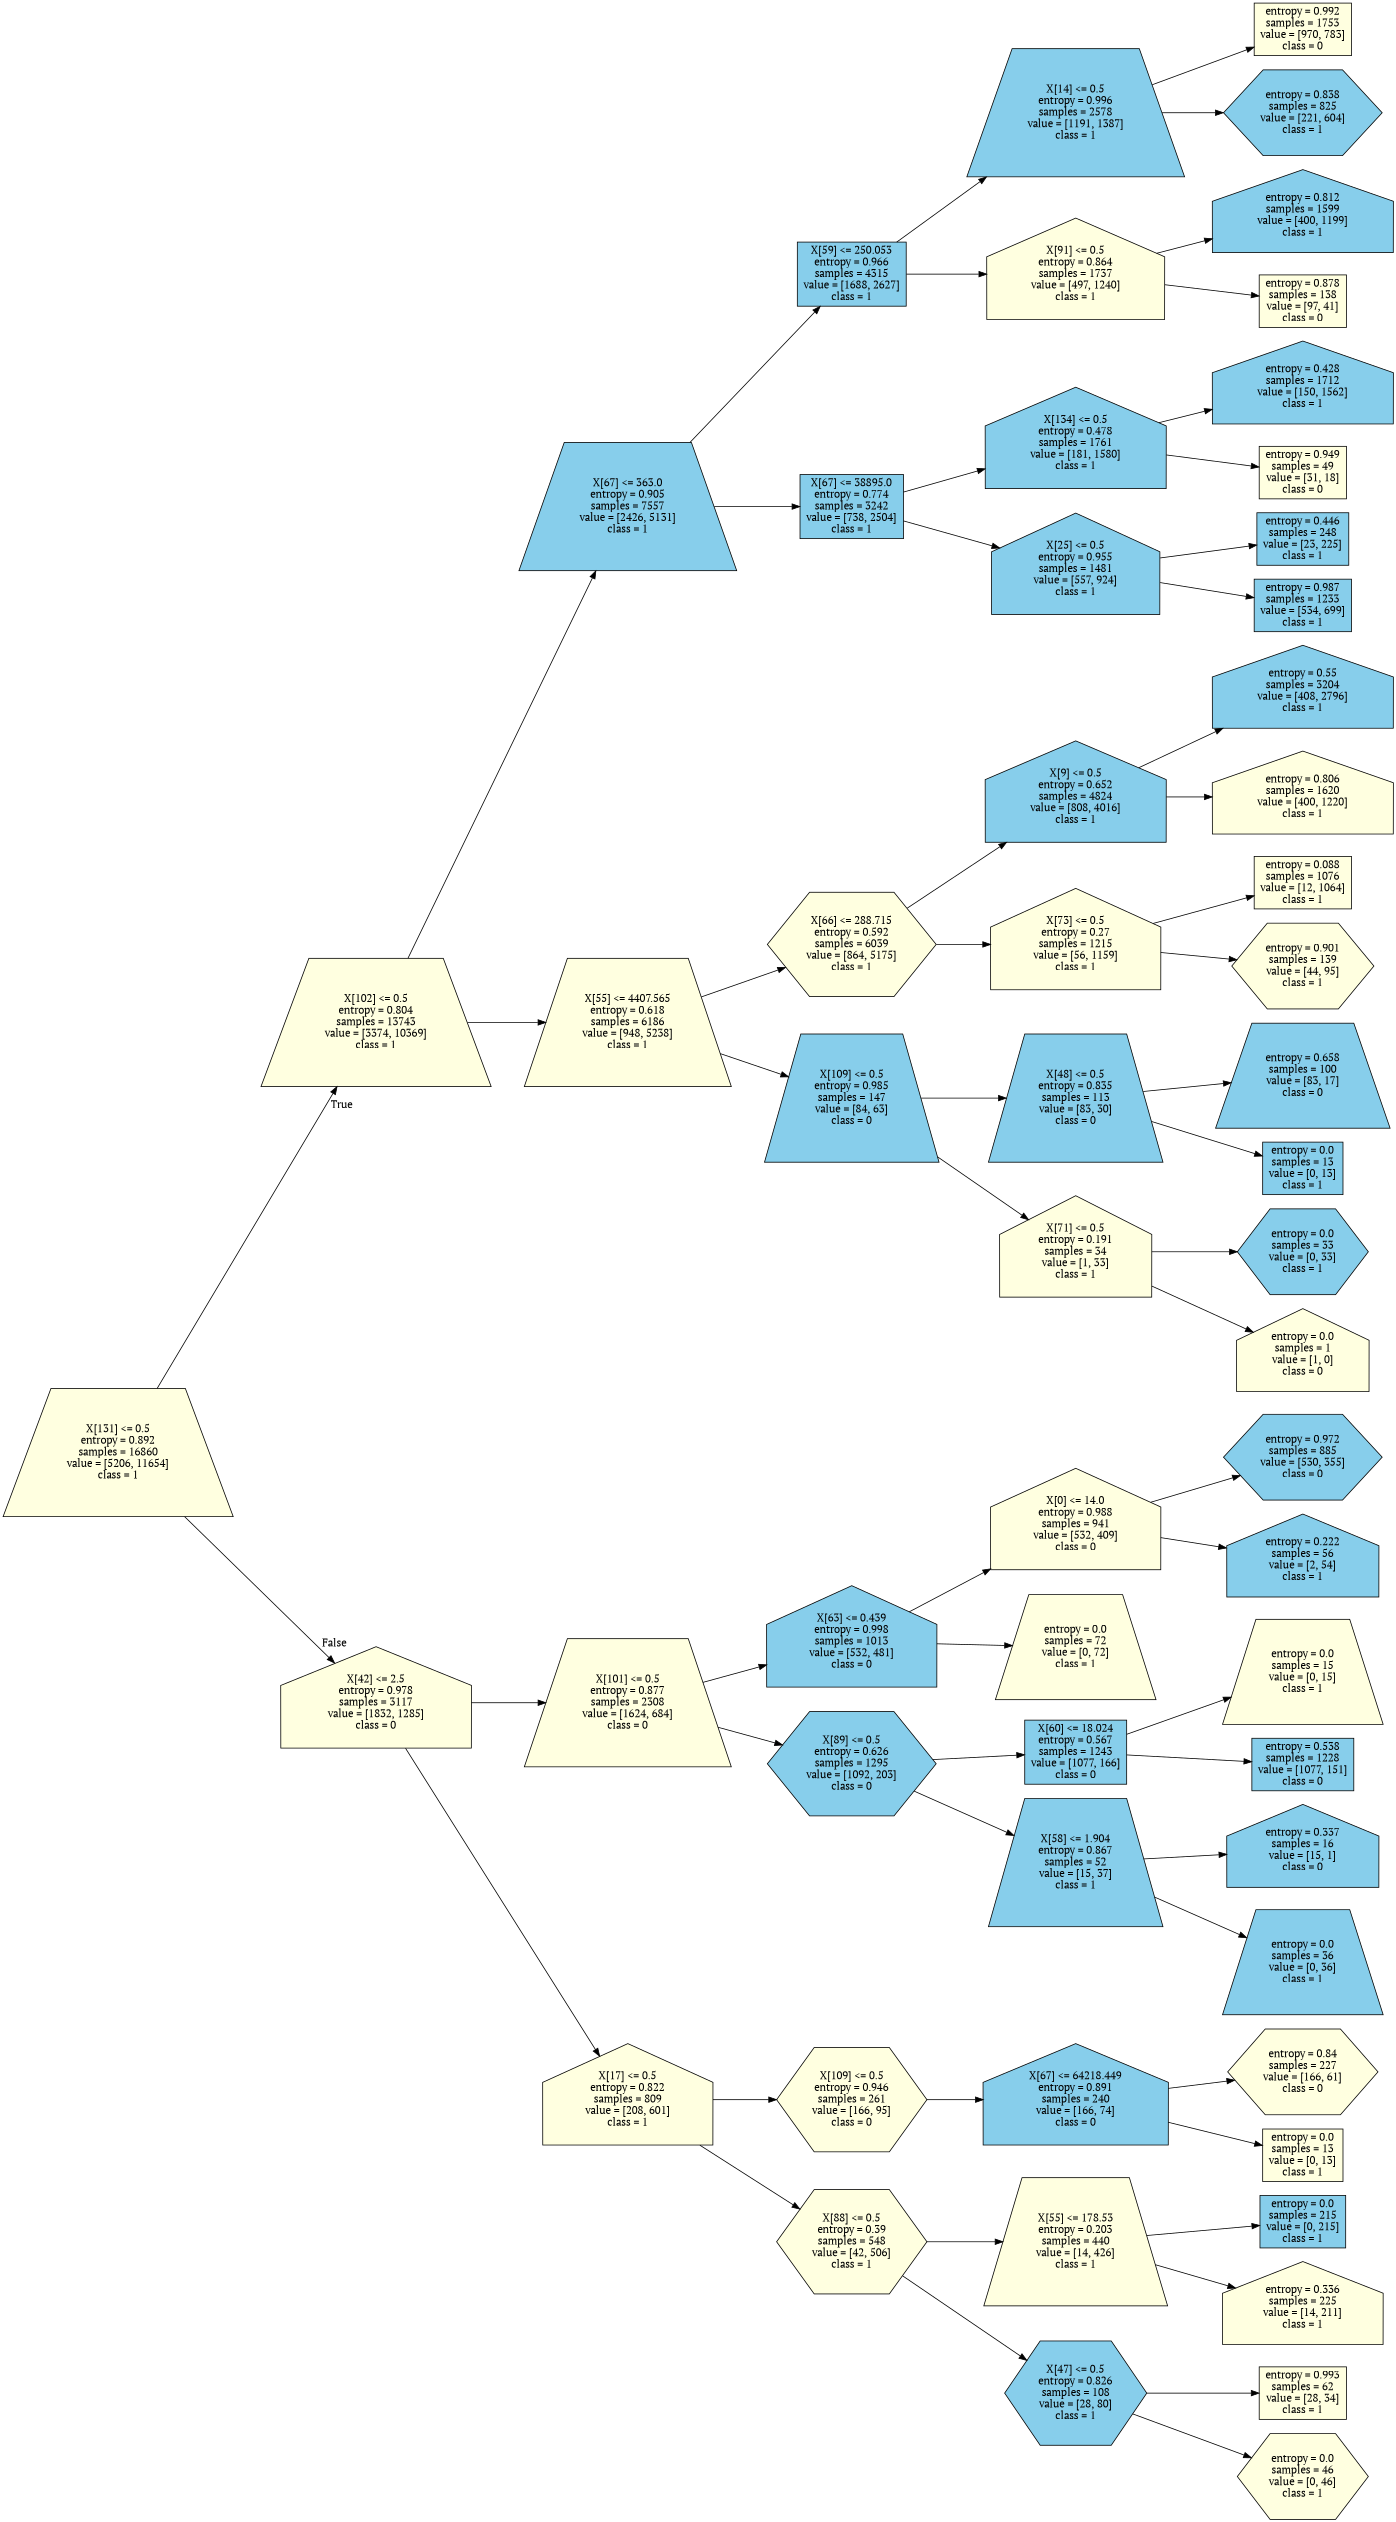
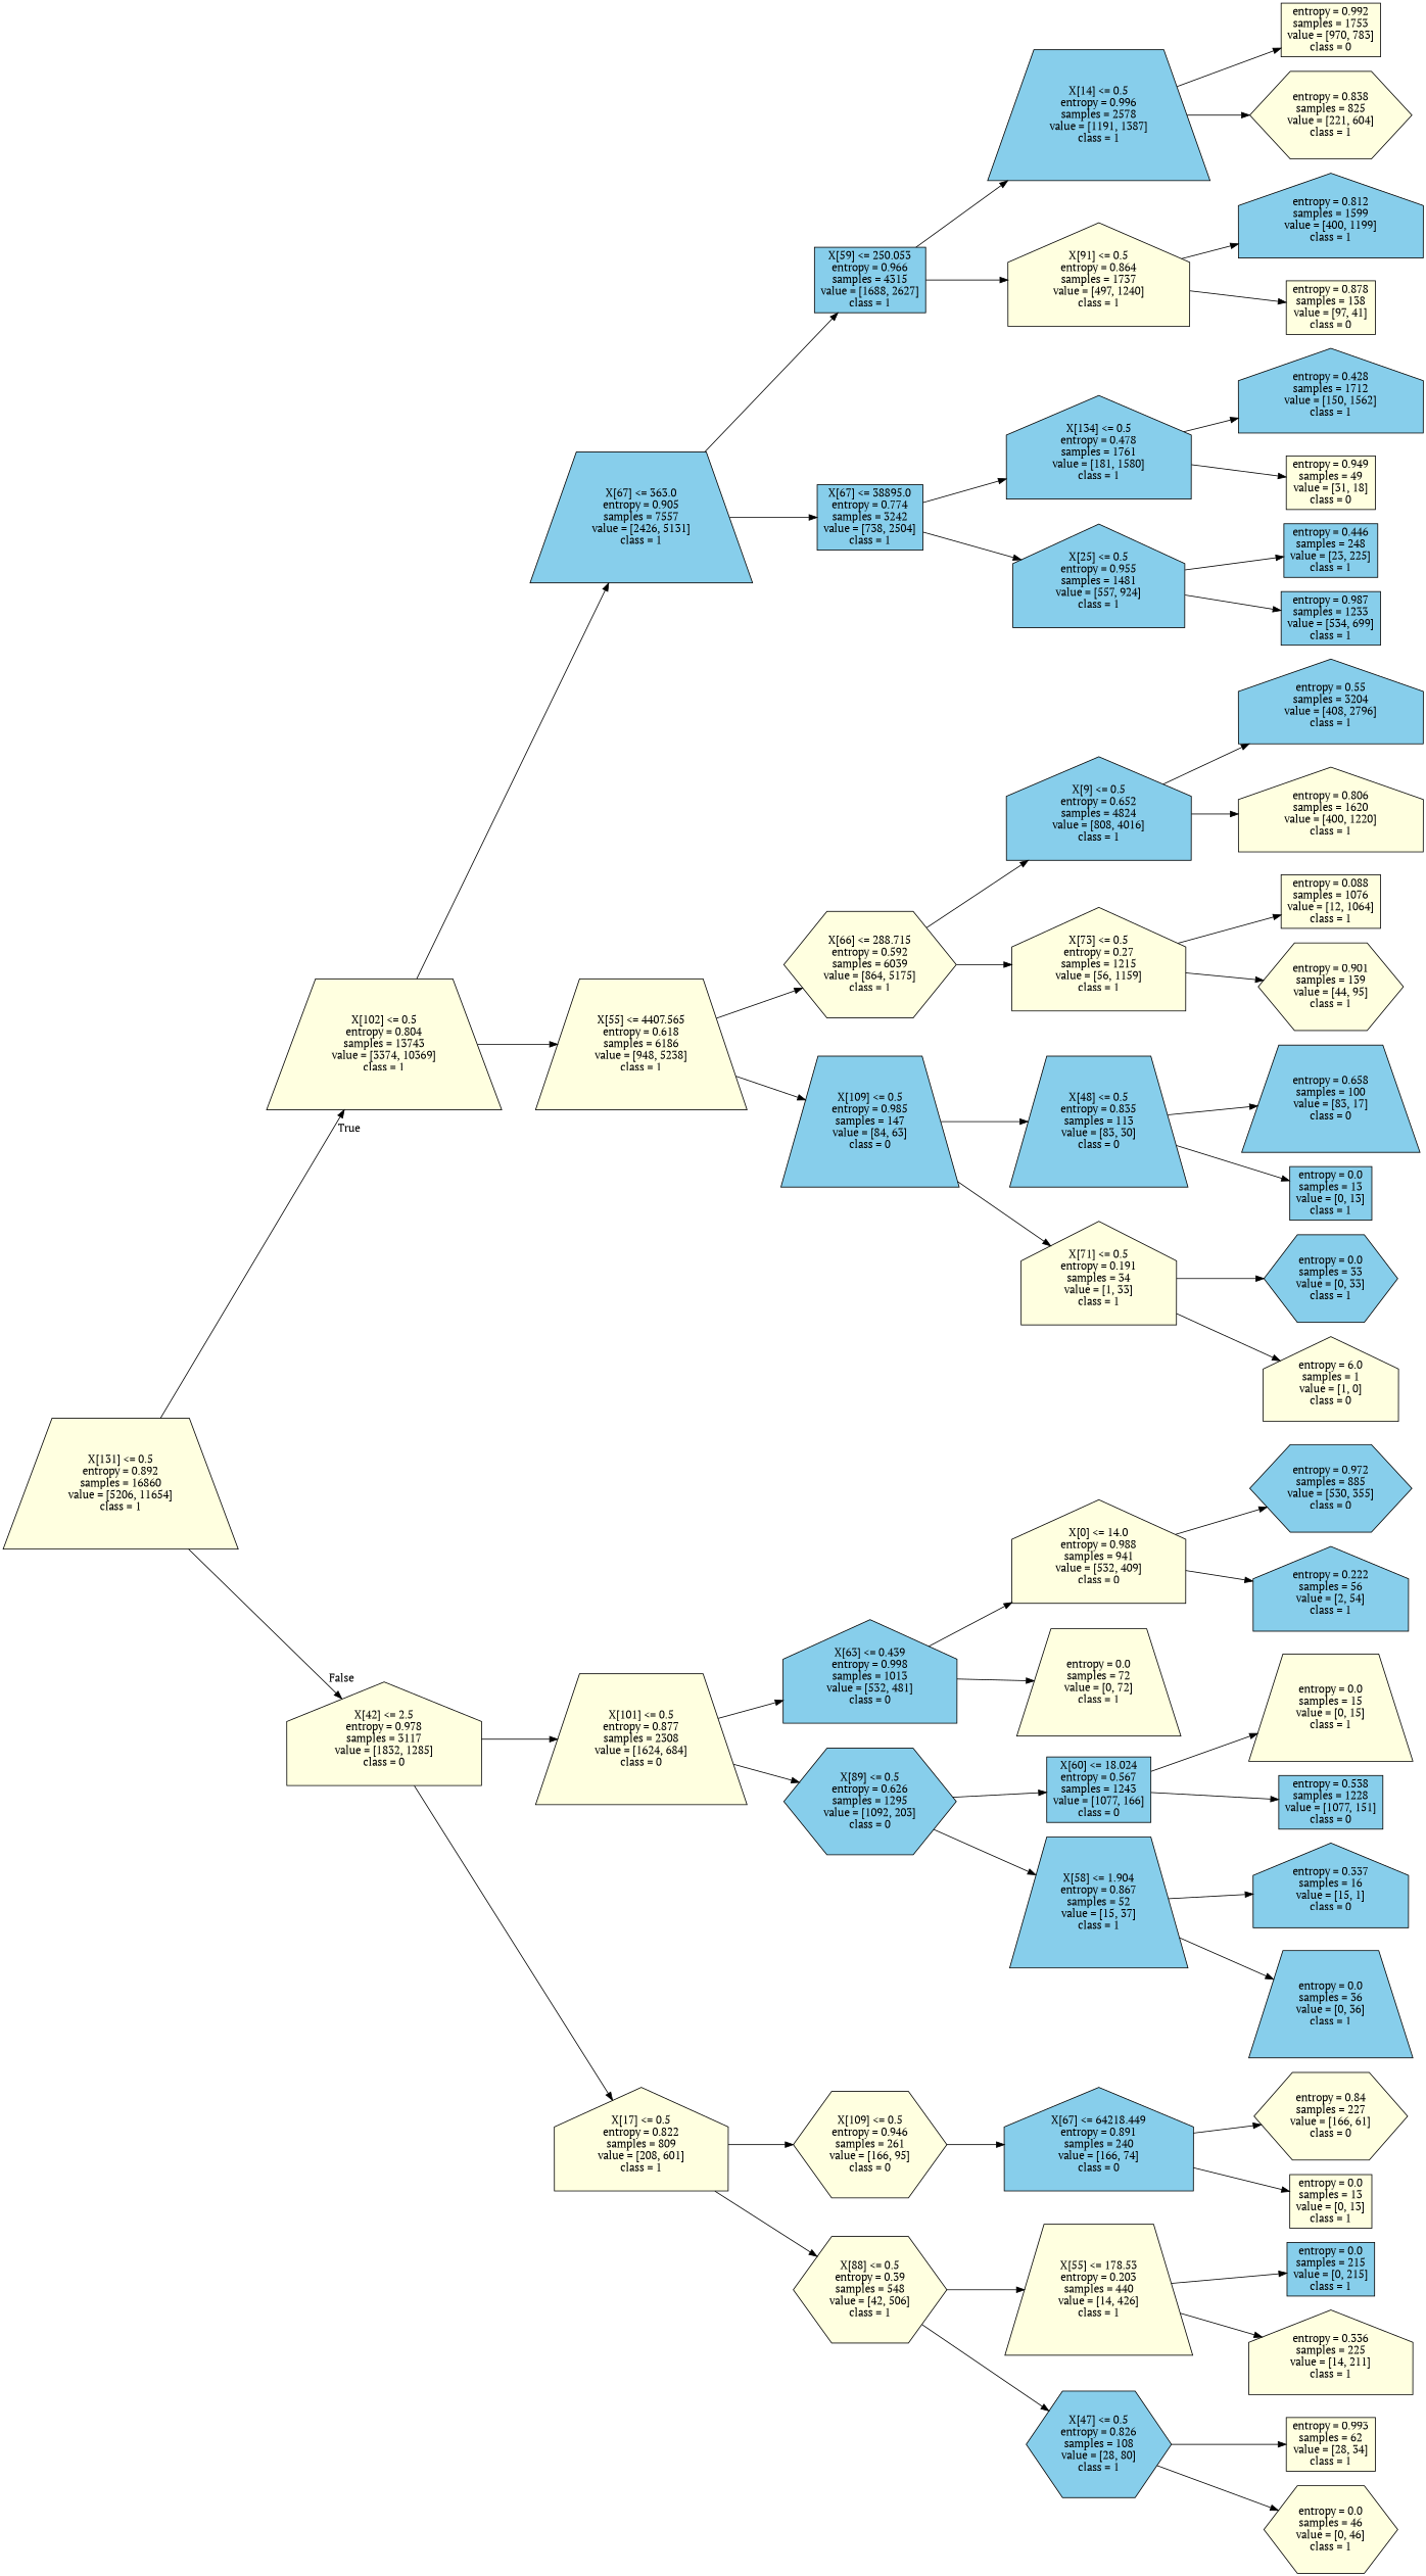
  digraph {
    fontname="PT Serif"
    rankdir=LR
    node [fillcolor=skyblue fontname="PT Serif" shape=house style=filled]
    edge [fontname="PT Serif"]
    n1 [fillcolor=lightyellow label="X[131] <= 0.5\nentropy = 0.892\nsamples = 16860\nvalue = [5206, 11654]\nclass = 1" shape=trapezium]
    n2 [fillcolor=lightyellow label="X[102] <= 0.5\nentropy = 0.804\nsamples = 13743\nvalue = [3374, 10369]\nclass = 1" shape=trapezium]
    n3 [fillcolor=lightyellow label="X[42] <= 2.5\nentropy = 0.978\nsamples = 3117\nvalue = [1832, 1285]\nclass = 0"]
    n4 [label="X[67] <= 363.0\nentropy = 0.905\nsamples = 7557\nvalue = [2426, 5131]\nclass = 1" shape=trapezium]
    n5 [fillcolor=lightyellow label="X[55] <= 4407.565\nentropy = 0.618\nsamples = 6186\nvalue = [948, 5238]\nclass = 1" shape=trapezium]
    n6 [fillcolor=lightyellow label="X[101] <= 0.5\nentropy = 0.877\nsamples = 2308\nvalue = [1624, 684]\nclass = 0" shape=trapezium]
    n7 [fillcolor=lightyellow label="X[17] <= 0.5\nentropy = 0.822\nsamples = 809\nvalue = [208, 601]\nclass = 1"]
    n8 [label="X[59] <= 250.053\nentropy = 0.966\nsamples = 4315\nvalue = [1688, 2627]\nclass = 1" shape=box]
    n9 [label="X[67] <= 38895.0\nentropy = 0.774\nsamples = 3242\nvalue = [738, 2504]\nclass = 1" shape=box]
    n10 [fillcolor=lightyellow label="X[66] <= 288.715\nentropy = 0.592\nsamples = 6039\nvalue = [864, 5175]\nclass = 1" shape=hexagon]
    n11 [label="X[109] <= 0.5\nentropy = 0.985\nsamples = 147\nvalue = [84, 63]\nclass = 0" shape=trapezium]
    n12 [label="X[14] <= 0.5\nentropy = 0.996\nsamples = 2578\nvalue = [1191, 1387]\nclass = 1" shape=trapezium]
    n13 [fillcolor=lightyellow label="X[91] <= 0.5\nentropy = 0.864\nsamples = 1737\nvalue = [497, 1240]\nclass = 1"]
    n14 [label="X[134] <= 0.5\nentropy = 0.478\nsamples = 1761\nvalue = [181, 1580]\nclass = 1"]
    n15 [label="X[25] <= 0.5\nentropy = 0.955\nsamples = 1481\nvalue = [557, 924]\nclass = 1"]
    n16 [fillcolor=lightyellow label="entropy = 0.992\nsamples = 1753\nvalue = [970, 783]\nclass = 0" shape=box]
-   n17 [label="entropy = 0.838\nsamples = 825\nvalue = [221, 604]\nclass = 1" shape=hexagon]
+   n17 [fillcolor=lightyellow label="entropy = 0.838\nsamples = 825\nvalue = [221, 604]\nclass = 1" shape=hexagon]
    n18 [label="entropy = 0.812\nsamples = 1599\nvalue = [400, 1199]\nclass = 1"]
    n19 [fillcolor=lightyellow label="entropy = 0.878\nsamples = 138\nvalue = [97, 41]\nclass = 0" shape=box]
    n20 [label="entropy = 0.428\nsamples = 1712\nvalue = [150, 1562]\nclass = 1"]
    n21 [fillcolor=lightyellow label="entropy = 0.949\nsamples = 49\nvalue = [31, 18]\nclass = 0" shape=box]
    n22 [label="entropy = 0.446\nsamples = 248\nvalue = [23, 225]\nclass = 1" shape=box]
    n23 [label="entropy = 0.987\nsamples = 1233\nvalue = [534, 699]\nclass = 1" shape=box]
    n24 [label="X[9] <= 0.5\nentropy = 0.652\nsamples = 4824\nvalue = [808, 4016]\nclass = 1"]
    n25 [fillcolor=lightyellow label="X[73] <= 0.5\nentropy = 0.27\nsamples = 1215\nvalue = [56, 1159]\nclass = 1"]
    n26 [label="X[48] <= 0.5\nentropy = 0.835\nsamples = 113\nvalue = [83, 30]\nclass = 0" shape=trapezium]
    n27 [fillcolor=lightyellow label="X[71] <= 0.5\nentropy = 0.191\nsamples = 34\nvalue = [1, 33]\nclass = 1"]
    n28 [label="entropy = 0.55\nsamples = 3204\nvalue = [408, 2796]\nclass = 1"]
    n29 [fillcolor=lightyellow label="entropy = 0.806\nsamples = 1620\nvalue = [400, 1220]\nclass = 1"]
    n30 [fillcolor=lightyellow label="entropy = 0.088\nsamples = 1076\nvalue = [12, 1064]\nclass = 1" shape=box]
    n31 [fillcolor=lightyellow label="entropy = 0.901\nsamples = 139\nvalue = [44, 95]\nclass = 1" shape=hexagon]
    n32 [label="entropy = 0.658\nsamples = 100\nvalue = [83, 17]\nclass = 0" shape=trapezium]
    n33 [label="entropy = 0.0\nsamples = 13\nvalue = [0, 13]\nclass = 1" shape=box]
    n34 [label="entropy = 0.0\nsamples = 33\nvalue = [0, 33]\nclass = 1" shape=hexagon]
-   n35 [fillcolor=lightyellow label="entropy = 0.0\nsamples = 1\nvalue = [1, 0]\nclass = 0"]
+   n35 [fillcolor=lightyellow label="entropy = 6.0\nsamples = 1\nvalue = [1, 0]\nclass = 0"]
    n36 [label="X[63] <= 0.439\nentropy = 0.998\nsamples = 1013\nvalue = [532, 481]\nclass = 0"]
    n37 [label="X[89] <= 0.5\nentropy = 0.626\nsamples = 1295\nvalue = [1092, 203]\nclass = 0" shape=hexagon]
    n38 [fillcolor=lightyellow label="X[109] <= 0.5\nentropy = 0.946\nsamples = 261\nvalue = [166, 95]\nclass = 0" shape=hexagon]
    n39 [fillcolor=lightyellow label="X[88] <= 0.5\nentropy = 0.39\nsamples = 548\nvalue = [42, 506]\nclass = 1" shape=hexagon]
    n40 [fillcolor=lightyellow label="X[0] <= 14.0\nentropy = 0.988\nsamples = 941\nvalue = [532, 409]\nclass = 0"]
    n41 [fillcolor=lightyellow label="entropy = 0.0\nsamples = 72\nvalue = [0, 72]\nclass = 1" shape=trapezium]
    n42 [label="X[60] <= 18.024\nentropy = 0.567\nsamples = 1243\nvalue = [1077, 166]\nclass = 0" shape=box]
    n43 [label="X[58] <= 1.904\nentropy = 0.867\nsamples = 52\nvalue = [15, 37]\nclass = 1" shape=trapezium]
    n44 [label="entropy = 0.972\nsamples = 885\nvalue = [530, 355]\nclass = 0" shape=hexagon]
    n45 [label="entropy = 0.222\nsamples = 56\nvalue = [2, 54]\nclass = 1"]
    n46 [fillcolor=lightyellow label="entropy = 0.0\nsamples = 15\nvalue = [0, 15]\nclass = 1" shape=trapezium]
    n47 [label="entropy = 0.538\nsamples = 1228\nvalue = [1077, 151]\nclass = 0" shape=box]
    n48 [label="entropy = 0.337\nsamples = 16\nvalue = [15, 1]\nclass = 0"]
    n49 [label="entropy = 0.0\nsamples = 36\nvalue = [0, 36]\nclass = 1" shape=trapezium]
    n50 [label="X[67] <= 64218.449\nentropy = 0.891\nsamples = 240\nvalue = [166, 74]\nclass = 0"]
    n51 [fillcolor=lightyellow label="X[55] <= 178.53\nentropy = 0.203\nsamples = 440\nvalue = [14, 426]\nclass = 1" shape=trapezium]
    n52 [label="X[47] <= 0.5\nentropy = 0.826\nsamples = 108\nvalue = [28, 80]\nclass = 1" shape=hexagon]
    n53 [fillcolor=lightyellow label="entropy = 0.84\nsamples = 227\nvalue = [166, 61]\nclass = 0" shape=hexagon]
    n54 [fillcolor=lightyellow label="entropy = 0.0\nsamples = 13\nvalue = [0, 13]\nclass = 1" shape=box]
    n55 [label="entropy = 0.0\nsamples = 215\nvalue = [0, 215]\nclass = 1" shape=box]
    n56 [fillcolor=lightyellow label="entropy = 0.336\nsamples = 225\nvalue = [14, 211]\nclass = 1"]
    n57 [fillcolor=lightyellow label="entropy = 0.993\nsamples = 62\nvalue = [28, 34]\nclass = 1" shape=box]
    n58 [fillcolor=lightyellow label="entropy = 0.0\nsamples = 46\nvalue = [0, 46]\nclass = 1" shape=hexagon]
    n1 -> n2 [headlabel=True labelangle=45 labeldistance=2.5]
    n1 -> n3 [headlabel=False labelangle=-45 labeldistance=2.5]
    n2 -> n4
    n2 -> n5
    n3 -> n6
    n3 -> n7
    n4 -> n8
    n4 -> n9
    n5 -> n10
    n5 -> n11
    n6 -> n36
    n6 -> n37
    n7 -> n38
    n7 -> n39
    n8 -> n12
    n8 -> n13
    n9 -> n14
    n9 -> n15
    n10 -> n24
    n10 -> n25
    n11 -> n26
    n11 -> n27
    n12 -> n16
    n12 -> n17
    n13 -> n18
    n13 -> n19
    n14 -> n20
    n14 -> n21
    n15 -> n22
    n15 -> n23
    n24 -> n28
    n24 -> n29
    n25 -> n30
    n25 -> n31
    n26 -> n32
    n26 -> n33
    n27 -> n34
    n27 -> n35
    n36 -> n40
    n36 -> n41
    n37 -> n42
    n37 -> n43
    n38 -> n50
    n39 -> n51
    n39 -> n52
    n40 -> n44
    n40 -> n45
    n42 -> n46
    n42 -> n47
    n43 -> n48
    n43 -> n49
    n50 -> n53
    n50 -> n54
    n51 -> n55
    n51 -> n56
    n52 -> n57
    n52 -> n58
  }
